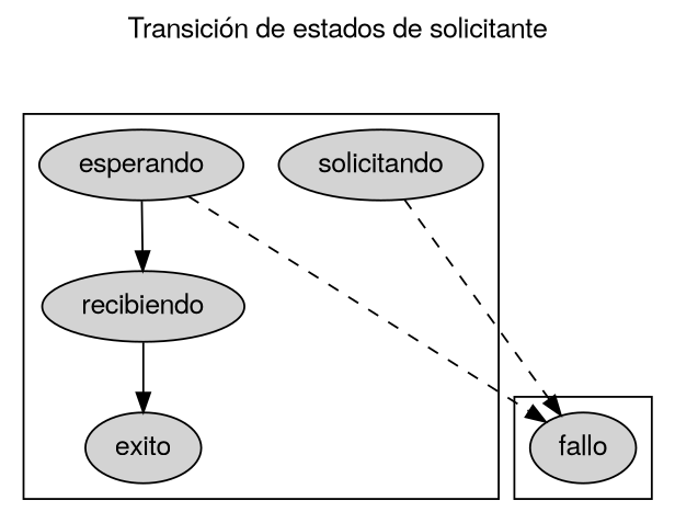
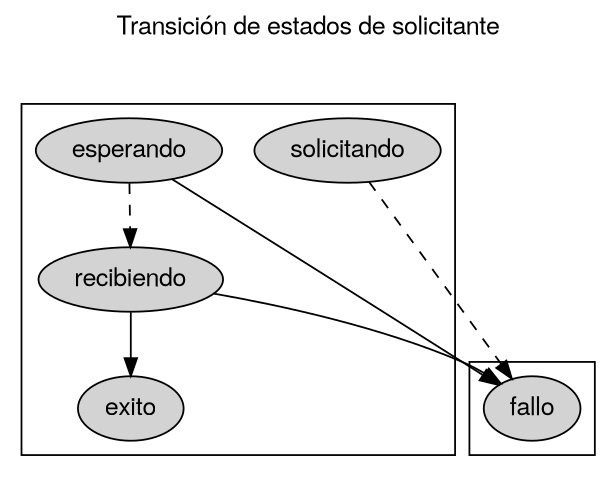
  digraph {
    fontname="Helvetica,Arial,sans-serif"
    label="Transición de estados de solicitante"
    labelloc=t
    node [fontname="Helvetica,Arial,sans-serif" style=filled]
    edge [fontname="Helvetica,Arial,sans-serif" style=dashed]
    solicitando
    esperando
    recibiendo
    exito
    fallo
    subgraph cluster_1 {
      label=""
      solicitando
      esperando
      recibiendo
      exito
    }
    subgraph cluster_2 {
      label=""
      fallo
    }
    solicitando -> fallo
-   esperando -> recibiendo [style=solid]
-   esperando -> fallo
+   esperando -> recibiendo
+   esperando -> fallo [style=solid]
    recibiendo -> exito [style=solid]
+   recibiendo -> fallo [style=solid]
  }
